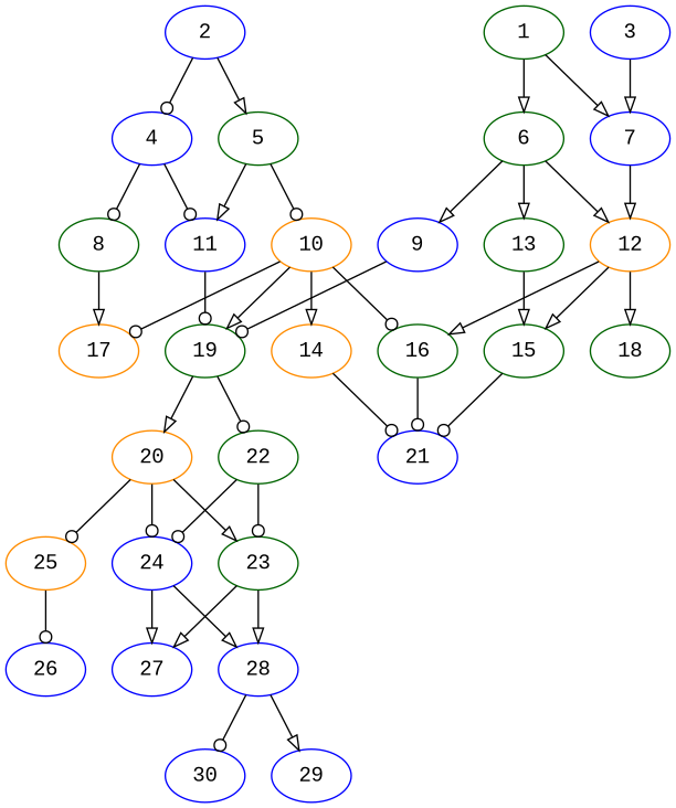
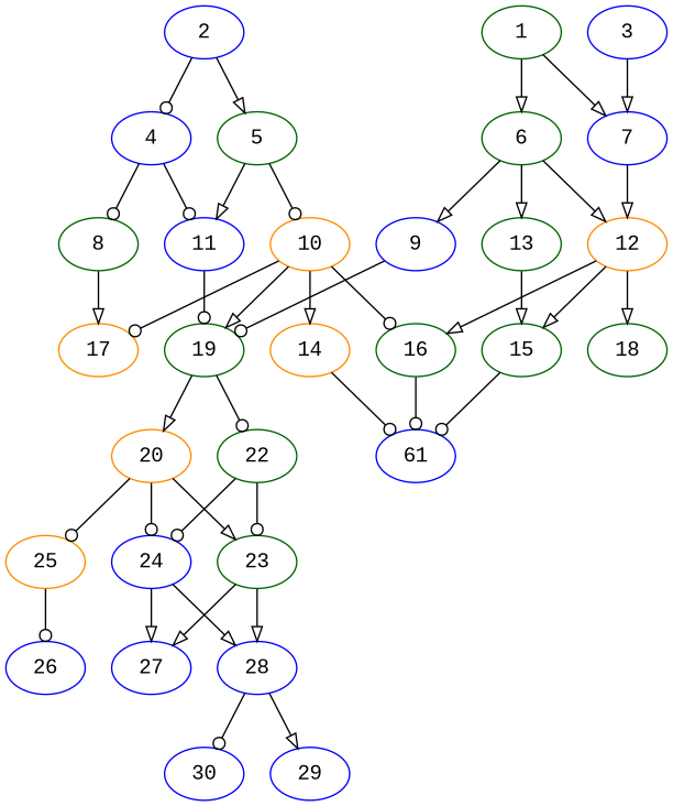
  digraph {
    fontname="Liberation Mono"
    node [alpha=0.06 color=blue compute_size=549755813888 fontname="Liberation Mono" result_size=1024]
    edge [arrowhead=onormal fontname="Liberation Mono"]
    1 [alpha=0.14 color=darkgreen compute_size=17895186432 ram=9963344 result_size=13312 trans_size=558623]
    6 [alpha=0.12 color=darkgreen compute_size=464056341668 ram=19506944 trans_size=449546]
    7 [alpha=0.00 compute_size=38140305408 ram=28922240 result_size=54272 trans_size=154410]
    9 [alpha=0.17 ram=8542496 result_size=91136 trans_size=462205]
    12 [alpha=0.16 color=darkorange compute_size=28991029248 ram=19918784 result_size=29696 trans_size=94309]
    13 [alpha=0.02 color=darkgreen compute_size=367465737020 ram=39360800 result_size=13312 trans_size=124200]
    19 [alpha=0.01 color=darkgreen compute_size=382812104907 ram=13766528 trans_size=943463]
    16 [color=darkgreen compute_size=10871635968 ram=21048176 result_size=91136 trans_size=460767]
    15 [alpha=0.03 color=darkgreen compute_size=92556754944 ram=13983536 result_size=74752 trans_size=619939]
    18 [alpha=0.16 color=darkgreen compute_size=1018281979613 ram=44754320 result_size=0 trans_size=192645]
    2 [alpha=0.15 compute_size=5252055040 ram=47209520 result_size=74752 trans_size=363869]
    4 [alpha=0.09 compute_size=213098543307 ram=8518736 result_size=9216 trans_size=429949]
    5 [alpha=0.18 color=darkgreen compute_size=16268697600 ram=34745024 trans_size=865395]
    8 [color=darkgreen compute_size=42894950400 ram=8010272 trans_size=51023]
    11 [compute_size=38858997760 ram=4205504 result_size=70656 trans_size=397149]
    10 [alpha=0.11 color=darkorange compute_size=368293445632 ram=31017872 result_size=9216 trans_size=659133]
    17 [alpha=0.02 color=darkorange compute_size=368293445632 ram=14541104 result_size=0 trans_size=408785]
    14 [alpha=0.12 color=darkorange compute_size=570450509824 ram=37192304 result_size=91136 trans_size=840939]
    3 [alpha=0.02 compute_size=49042787466 ram=36151616 result_size=29696 trans_size=463772]
    20 [alpha=0.13 color=darkorange compute_size=4195362816 ram=15250736 result_size=29696 trans_size=214735]
    22 [alpha=0.02 color=darkgreen compute_size=16965308416 ram=45408512 result_size=9216 trans_size=850178]
-   21 [compute_size=8589934592 ram=25931648 result_size=0 trans_size=890363]
+   21 [compute_size=8589934592 ram=25931648 result_size=0 trans_size=890363 label=61]
    23 [alpha=0.05 color=darkgreen ram=44450192 result_size=91136 trans_size=957529]
    24 [alpha=0.07 compute_size=782757789696 ram=9301232 result_size=54272 trans_size=190407]
    25 [alpha=0.07 color=darkorange compute_size=53284249600 ram=48932912 trans_size=573712]
    27 [alpha=0.11 compute_size=68719476736 ram=31396448 result_size=74752 trans_size=723678]
    28 [alpha=0.12 compute_size=4659251200 ram=21204992 trans_size=491680]
    26 [alpha=0.15 compute_size=58843987968 ram=33880160 result_size=0 trans_size=84207]
    30 [compute_size=28991029248 ram=6497552 result_size=0 trans_size=435991]
    29 [alpha=0.03 compute_size=44478021632 ram=17308352 result_size=0 trans_size=533176]
    1 -> 6
    1 -> 7
    6 -> 9
    6 -> 12
    6 -> 13
    7 -> 12
    9 -> 19 [arrowhead=odot]
    12 -> 16
    12 -> 15
    12 -> 18
    13 -> 15
    19 -> 20
    19 -> 22 [arrowhead=odot]
    16 -> 21 [arrowhead=odot]
    15 -> 21 [arrowhead=odot]
    2 -> 4 [arrowhead=odot]
    2 -> 5
    4 -> 8 [arrowhead=odot]
    4 -> 11 [arrowhead=odot]
    5 -> 11
    5 -> 10 [arrowhead=odot]
    8 -> 17
    11 -> 19 [arrowhead=odot]
    10 -> 19
    10 -> 16 [arrowhead=odot]
    10 -> 17 [arrowhead=odot]
    10 -> 14
    14 -> 21 [arrowhead=odot]
    3 -> 7
    20 -> 23
    20 -> 24 [arrowhead=odot]
    20 -> 25 [arrowhead=odot]
    22 -> 23 [arrowhead=odot]
    22 -> 24 [arrowhead=odot]
    23 -> 27
    23 -> 28
    24 -> 27
    24 -> 28
    25 -> 26 [arrowhead=odot]
    28 -> 30 [arrowhead=odot]
    28 -> 29
  }
